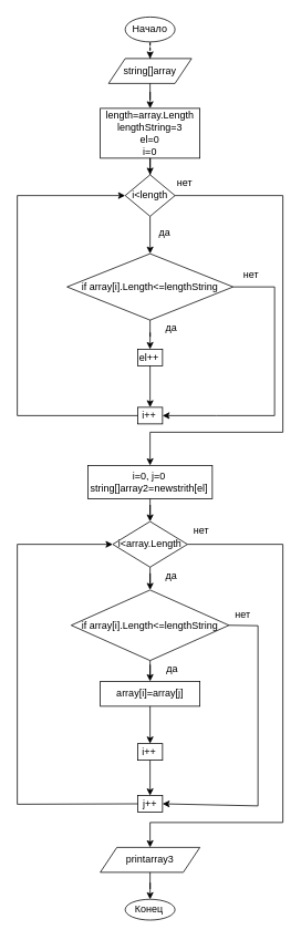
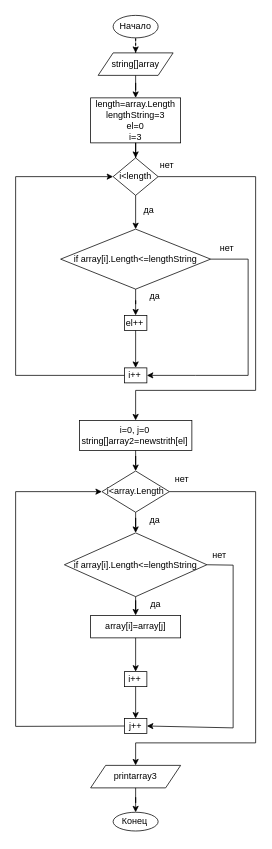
  <mxCell id="0" />
  <mxCell id="1" parent="0" />
  <mxCell id="2" value="" style="ellipse;whiteSpace=wrap;html=1;fillColor=none;" vertex="1" parent="1"><mxGeometry x="150" y="20" width="60" height="30" as="geometry" /></mxCell>
  <mxCell id="3" value="" style="edgeStyle=orthogonalEdgeStyle;rounded=0;orthogonalLoop=1;jettySize=auto;html=1;dashed=1;" edge="1" parent="1" source="4" target="7"><mxGeometry relative="1" as="geometry" /></mxCell>
  <mxCell id="4" value="Начало" style="text;html=1;strokeColor=none;fillColor=none;align=center;verticalAlign=middle;whiteSpace=wrap;rounded=0;" vertex="1" parent="1"><mxGeometry x="150" y="20" width="60" height="30" as="geometry" /></mxCell>
  <mxCell id="5" value="" style="edgeStyle=orthogonalEdgeStyle;rounded=0;orthogonalLoop=1;jettySize=auto;html=1;" edge="1" parent="1" source="6" target="10"><mxGeometry relative="1" as="geometry" /></mxCell>
  <mxCell id="6" value="" style="shape=parallelogram;perimeter=parallelogramPerimeter;whiteSpace=wrap;html=1;fixedSize=1;fillColor=none;" vertex="1" parent="1"><mxGeometry x="130" y="70" width="100" height="30" as="geometry" /></mxCell>
  <mxCell id="7" value="string[]array" style="text;html=1;strokeColor=none;fillColor=none;align=center;verticalAlign=middle;whiteSpace=wrap;rounded=0;" vertex="1" parent="1"><mxGeometry x="150" y="70" width="60" height="30" as="geometry" /></mxCell>
- <mxCell id="8" value="length=array.Length&lt;br&gt;lengthString=3&lt;br&gt;el=0&lt;br&gt;i=0" style="text;html=1;strokeColor=none;fillColor=none;align=center;verticalAlign=middle;whiteSpace=wrap;rounded=0;" vertex="1" parent="1"><mxGeometry x="150" y="145" width="60" height="30" as="geometry" /></mxCell>
+ <mxCell id="8" value="length=array.Length&lt;br&gt;lengthString=3&lt;br&gt;el=0&lt;br&gt;i=3" style="text;html=1;strokeColor=none;fillColor=none;align=center;verticalAlign=middle;whiteSpace=wrap;rounded=0;" vertex="1" parent="1"><mxGeometry x="150" y="145" width="60" height="30" as="geometry" /></mxCell>
  <mxCell id="9" value="" style="edgeStyle=orthogonalEdgeStyle;rounded=0;orthogonalLoop=1;jettySize=auto;html=1;" edge="1" parent="1" source="10" target="13"><mxGeometry relative="1" as="geometry" /></mxCell>
  <mxCell id="10" value="" style="rounded=0;whiteSpace=wrap;html=1;fillColor=none;" vertex="1" parent="1"><mxGeometry x="120" y="130" width="120" height="60" as="geometry" /></mxCell>
  <mxCell id="11" value="i&amp;lt;length" style="text;html=1;strokeColor=none;fillColor=none;align=center;verticalAlign=middle;whiteSpace=wrap;rounded=0;" vertex="1" parent="1"><mxGeometry x="150" y="220" width="60" height="30" as="geometry" /></mxCell>
  <mxCell id="12" value="" style="edgeStyle=orthogonalEdgeStyle;rounded=0;orthogonalLoop=1;jettySize=auto;html=1;entryX=0.5;entryY=0;entryDx=0;entryDy=0;" edge="1" parent="1" source="13" target="15"><mxGeometry relative="1" as="geometry" /></mxCell>
  <mxCell id="13" value="" style="rhombus;whiteSpace=wrap;html=1;fillColor=none;" vertex="1" parent="1"><mxGeometry x="150" y="210" width="60" height="50" as="geometry" /></mxCell>
  <mxCell id="14" value="" style="edgeStyle=orthogonalEdgeStyle;rounded=0;orthogonalLoop=1;jettySize=auto;html=1;entryX=0.5;entryY=0;entryDx=0;entryDy=0;" edge="1" parent="1" source="15" target="21"><mxGeometry relative="1" as="geometry"><mxPoint x="179" y="420" as="targetPoint" /></mxGeometry></mxCell>
  <mxCell id="15" value="" style="rhombus;whiteSpace=wrap;html=1;fillColor=none;" vertex="1" parent="1"><mxGeometry x="80" y="305" width="200" height="80" as="geometry" /></mxCell>
  <mxCell id="16" value="if array[i].Length&amp;lt;=lengthString" style="text;html=1;strokeColor=none;fillColor=none;align=center;verticalAlign=middle;whiteSpace=wrap;rounded=0;" vertex="1" parent="1"><mxGeometry x="90" y="330" width="180" height="30" as="geometry" /></mxCell>
  <mxCell id="17" value="да" style="text;html=1;strokeColor=none;fillColor=none;align=center;verticalAlign=middle;whiteSpace=wrap;rounded=0;" vertex="1" parent="1"><mxGeometry x="186" y="270" width="24" height="20" as="geometry" /></mxCell>
  <mxCell id="18" value="el++" style="text;html=1;strokeColor=none;fillColor=none;align=center;verticalAlign=middle;whiteSpace=wrap;rounded=0;" vertex="1" parent="1"><mxGeometry x="164" y="420" width="30" height="20" as="geometry" /></mxCell>
  <mxCell id="19" value="i++" style="text;html=1;strokeColor=none;fillColor=none;align=center;verticalAlign=middle;whiteSpace=wrap;rounded=0;" vertex="1" parent="1"><mxGeometry x="164" y="490" width="30" height="20" as="geometry" /></mxCell>
  <mxCell id="20" value="" style="edgeStyle=orthogonalEdgeStyle;rounded=0;orthogonalLoop=1;jettySize=auto;html=1;" edge="1" parent="1" source="21" target="22"><mxGeometry relative="1" as="geometry" /></mxCell>
  <mxCell id="21" value="" style="rounded=0;whiteSpace=wrap;html=1;fillColor=none;" vertex="1" parent="1"><mxGeometry x="165" y="420" width="30" height="20" as="geometry" /></mxCell>
  <mxCell id="22" value="&lt;span style=&quot;color: rgba(0, 0, 0, 0); font-family: monospace; font-size: 0px; text-align: start;&quot;&gt;`&lt;/span&gt;" style="rounded=0;whiteSpace=wrap;html=1;fillColor=none;" vertex="1" parent="1"><mxGeometry x="165" y="490" width="30" height="20" as="geometry" /></mxCell>
  <mxCell id="23" value="да" style="text;html=1;strokeColor=none;fillColor=none;align=center;verticalAlign=middle;whiteSpace=wrap;rounded=0;" vertex="1" parent="1"><mxGeometry x="194" y="385" width="24" height="20" as="geometry" /></mxCell>
  <mxCell id="24" value="" style="endArrow=classic;html=1;rounded=0;exitX=1;exitY=0.5;exitDx=0;exitDy=0;entryX=1;entryY=0.5;entryDx=0;entryDy=0;" edge="1" parent="1" source="15" target="22"><mxGeometry width="50" height="50" relative="1" as="geometry"><mxPoint x="160" y="290" as="sourcePoint" /><mxPoint x="330" y="510" as="targetPoint" /><Array as="points"><mxPoint x="330" y="345" /><mxPoint x="330" y="500" /><mxPoint x="260" y="500" /></Array></mxGeometry></mxCell>
  <mxCell id="25" value="нет" style="text;html=1;strokeColor=none;fillColor=none;align=center;verticalAlign=middle;whiteSpace=wrap;rounded=0;" vertex="1" parent="1"><mxGeometry x="290" y="320" width="24" height="20" as="geometry" /></mxCell>
  <mxCell id="26" value="" style="endArrow=classic;html=1;rounded=0;entryX=0;entryY=0.5;entryDx=0;entryDy=0;exitX=0;exitY=0.5;exitDx=0;exitDy=0;" edge="1" parent="1" source="22" target="13"><mxGeometry width="50" height="50" relative="1" as="geometry"><mxPoint x="160" y="340" as="sourcePoint" /><mxPoint x="210" y="290" as="targetPoint" /><Array as="points"><mxPoint x="20" y="500" /><mxPoint x="20" y="235" /></Array></mxGeometry></mxCell>
  <mxCell id="27" value="" style="endArrow=classic;html=1;rounded=0;exitX=1;exitY=0.5;exitDx=0;exitDy=0;" edge="1" parent="1" source="11"><mxGeometry width="50" height="50" relative="1" as="geometry"><mxPoint x="264" y="260" as="sourcePoint" /><mxPoint x="180" y="560" as="targetPoint" /><Array as="points"><mxPoint x="340" y="235" /><mxPoint x="340" y="520" /><mxPoint x="180" y="520" /></Array></mxGeometry></mxCell>
  <mxCell id="28" value="нет" style="text;html=1;strokeColor=none;fillColor=none;align=center;verticalAlign=middle;whiteSpace=wrap;rounded=0;" vertex="1" parent="1"><mxGeometry x="210" y="210" width="24" height="20" as="geometry" /></mxCell>
  <mxCell id="29" value="i=0, j=0&lt;br&gt;string[]array2=newstrith[el]" style="text;html=1;strokeColor=none;fillColor=none;align=center;verticalAlign=middle;whiteSpace=wrap;rounded=0;" vertex="1" parent="1"><mxGeometry x="149" y="565" width="60" height="30" as="geometry" /></mxCell>
  <mxCell id="30" value="" style="edgeStyle=orthogonalEdgeStyle;rounded=0;orthogonalLoop=1;jettySize=auto;html=1;" edge="1" parent="1" source="31" target="34"><mxGeometry relative="1" as="geometry" /></mxCell>
  <mxCell id="31" value="" style="rounded=0;whiteSpace=wrap;html=1;fillColor=none;" vertex="1" parent="1"><mxGeometry x="105" y="560" width="150" height="40" as="geometry" /></mxCell>
  <mxCell id="32" value="i&amp;lt;array.Length" style="text;html=1;strokeColor=none;fillColor=none;align=center;verticalAlign=middle;whiteSpace=wrap;rounded=0;" vertex="1" parent="1"><mxGeometry x="150" y="640" width="60" height="30" as="geometry" /></mxCell>
  <mxCell id="33" value="" style="edgeStyle=orthogonalEdgeStyle;rounded=0;orthogonalLoop=1;jettySize=auto;html=1;" edge="1" parent="1" source="34" target="37"><mxGeometry relative="1" as="geometry" /></mxCell>
  <mxCell id="34" value="" style="rhombus;whiteSpace=wrap;html=1;fillColor=none;" vertex="1" parent="1"><mxGeometry x="135" y="627.5" width="90" height="55" as="geometry" /></mxCell>
  <mxCell id="35" value="if array[i].Length&amp;lt;=lengthString" style="text;html=1;strokeColor=none;fillColor=none;align=center;verticalAlign=middle;whiteSpace=wrap;rounded=0;" vertex="1" parent="1"><mxGeometry x="90" y="737.5" width="180" height="30" as="geometry" /></mxCell>
  <mxCell id="36" value="" style="edgeStyle=orthogonalEdgeStyle;rounded=0;orthogonalLoop=1;jettySize=auto;html=1;" edge="1" parent="1" source="37" target="42"><mxGeometry relative="1" as="geometry" /></mxCell>
  <mxCell id="37" value="" style="rhombus;whiteSpace=wrap;html=1;fillColor=none;" vertex="1" parent="1"><mxGeometry x="85" y="710" width="190" height="85" as="geometry" /></mxCell>
  <mxCell id="38" value="нет" style="text;html=1;strokeColor=none;fillColor=none;align=center;verticalAlign=middle;whiteSpace=wrap;rounded=0;" vertex="1" parent="1"><mxGeometry x="230" y="627.5" width="24" height="20" as="geometry" /></mxCell>
  <mxCell id="39" value="да" style="text;html=1;strokeColor=none;fillColor=none;align=center;verticalAlign=middle;whiteSpace=wrap;rounded=0;" vertex="1" parent="1"><mxGeometry x="194" y="682.5" width="24" height="20" as="geometry" /></mxCell>
  <mxCell id="40" value="array[i]=array[j]" style="text;html=1;strokeColor=none;fillColor=none;align=center;verticalAlign=middle;whiteSpace=wrap;rounded=0;" vertex="1" parent="1"><mxGeometry x="150" y="820" width="60" height="30" as="geometry" /></mxCell>
  <mxCell id="41" value="" style="edgeStyle=orthogonalEdgeStyle;rounded=0;orthogonalLoop=1;jettySize=auto;html=1;entryX=0.5;entryY=0;entryDx=0;entryDy=0;" edge="1" parent="1" source="42" target="45"><mxGeometry relative="1" as="geometry" /></mxCell>
  <mxCell id="42" value="" style="rounded=0;whiteSpace=wrap;html=1;fillColor=none;" vertex="1" parent="1"><mxGeometry x="120" y="820" width="120" height="30" as="geometry" /></mxCell>
  <mxCell id="43" value="да" style="text;html=1;strokeColor=none;fillColor=none;align=center;verticalAlign=middle;whiteSpace=wrap;rounded=0;" vertex="1" parent="1"><mxGeometry x="195" y="795" width="24" height="20" as="geometry" /></mxCell>
  <mxCell id="44" value="" style="edgeStyle=orthogonalEdgeStyle;rounded=0;orthogonalLoop=1;jettySize=auto;html=1;" edge="1" parent="1" source="45" target="48"><mxGeometry relative="1" as="geometry" /></mxCell>
  <mxCell id="45" value="" style="rounded=0;whiteSpace=wrap;html=1;fillColor=none;" vertex="1" parent="1"><mxGeometry x="165" y="895" width="30" height="20" as="geometry" /></mxCell>
  <mxCell id="46" value="" style="rounded=0;whiteSpace=wrap;html=1;fillColor=none;" vertex="1" parent="1"><mxGeometry x="165" y="957.5" width="30" height="20" as="geometry" /></mxCell>
  <mxCell id="47" value="i++" style="text;html=1;strokeColor=none;fillColor=none;align=center;verticalAlign=middle;whiteSpace=wrap;rounded=0;" vertex="1" parent="1"><mxGeometry x="169" y="900" width="20" height="10" as="geometry" /></mxCell>
  <mxCell id="48" value="j++" style="text;html=1;strokeColor=none;fillColor=none;align=center;verticalAlign=middle;whiteSpace=wrap;rounded=0;" vertex="1" parent="1"><mxGeometry x="170" y="957.5" width="20" height="20" as="geometry" /></mxCell>
  <mxCell id="49" value="" style="endArrow=classic;html=1;rounded=0;exitX=0;exitY=0.5;exitDx=0;exitDy=0;entryX=0;entryY=0.5;entryDx=0;entryDy=0;" edge="1" parent="1" source="46" target="34"><mxGeometry width="50" height="50" relative="1" as="geometry"><mxPoint x="160" y="920" as="sourcePoint" /><mxPoint x="210" y="870" as="targetPoint" /><Array as="points"><mxPoint x="20" y="968" /><mxPoint x="20" y="655" /></Array></mxGeometry></mxCell>
  <mxCell id="50" value="" style="shape=parallelogram;perimeter=parallelogramPerimeter;whiteSpace=wrap;html=1;fixedSize=1;fillColor=none;" vertex="1" parent="1"><mxGeometry x="120" y="1020" width="120" height="30" as="geometry" /></mxCell>
  <mxCell id="51" value="" style="edgeStyle=orthogonalEdgeStyle;rounded=0;orthogonalLoop=1;jettySize=auto;html=1;" edge="1" parent="1" source="52" target="54"><mxGeometry relative="1" as="geometry" /></mxCell>
  <mxCell id="52" value="printarray3" style="text;html=1;strokeColor=none;fillColor=none;align=center;verticalAlign=middle;whiteSpace=wrap;rounded=0;" vertex="1" parent="1"><mxGeometry x="150" y="1020" width="60" height="30" as="geometry" /></mxCell>
  <mxCell id="53" value="Конец" style="text;html=1;strokeColor=none;fillColor=none;align=center;verticalAlign=middle;whiteSpace=wrap;rounded=0;" vertex="1" parent="1"><mxGeometry x="149" y="1080" width="60" height="30" as="geometry" /></mxCell>
  <mxCell id="54" value="" style="ellipse;whiteSpace=wrap;html=1;fillColor=none;" vertex="1" parent="1"><mxGeometry x="150" y="1082.5" width="60" height="25" as="geometry" /></mxCell>
  <mxCell id="55" value="" style="endArrow=classic;html=1;rounded=0;entryX=0.5;entryY=0;entryDx=0;entryDy=0;exitX=1;exitY=0.5;exitDx=0;exitDy=0;" edge="1" parent="1" source="34" target="52"><mxGeometry width="50" height="50" relative="1" as="geometry"><mxPoint x="230" y="650" as="sourcePoint" /><mxPoint x="210" y="1020" as="targetPoint" /><Array as="points"><mxPoint x="340" y="655" /><mxPoint x="340" y="990" /><mxPoint x="180" y="990" /></Array></mxGeometry></mxCell>
  <mxCell id="56" value="" style="endArrow=classic;html=1;rounded=0;entryX=1;entryY=0.5;entryDx=0;entryDy=0;exitX=1;exitY=0.5;exitDx=0;exitDy=0;" edge="1" parent="1" source="37" target="46"><mxGeometry width="50" height="50" relative="1" as="geometry"><mxPoint x="160" y="870" as="sourcePoint" /><mxPoint x="210" y="820" as="targetPoint" /><Array as="points"><mxPoint x="310" y="753" /><mxPoint x="310" y="970" /></Array></mxGeometry></mxCell>
  <mxCell id="57" value="нет" style="text;html=1;strokeColor=none;fillColor=none;align=center;verticalAlign=middle;whiteSpace=wrap;rounded=0;" vertex="1" parent="1"><mxGeometry x="280" y="730" width="24" height="20" as="geometry" /></mxCell>
